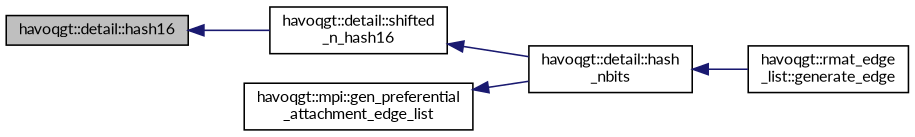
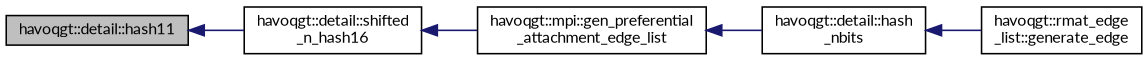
  digraph {
    fontname=Lato
    rankdir=LR
    node [color=black fillcolor=white fontname=Lato fontsize=10 shape=record style=filled]
    edge [color=midnightblue dir=back fontname=Lato fontsize=10 labelfontname=Helvetica labelfontsize=10 style=solid]
-   n1 [fillcolor=grey75 fontcolor=black height=0.2 label="havoqgt::detail::hash16" width=0.4]
+   n1 [fillcolor=grey75 fontcolor=black height=0.2 label="havoqgt::detail::hash11" width=0.4]
    n2 [height=0.2 label="havoqgt::detail::shifted\l_n_hash16" width=0.4]
    n3 [height=0.2 label="havoqgt::detail::hash\l_nbits" width=0.4]
    n4 [height=0.2 label="havoqgt::rmat_edge\l_list::generate_edge" width=0.4]
    n5 [height=0.2 label="havoqgt::mpi::gen_preferential\l_attachment_edge_list" width=0.4]
    n1 -> n2
-   n2 -> n3
+   n2 -> n5
    n3 -> n4
    n5 -> n3
  }
